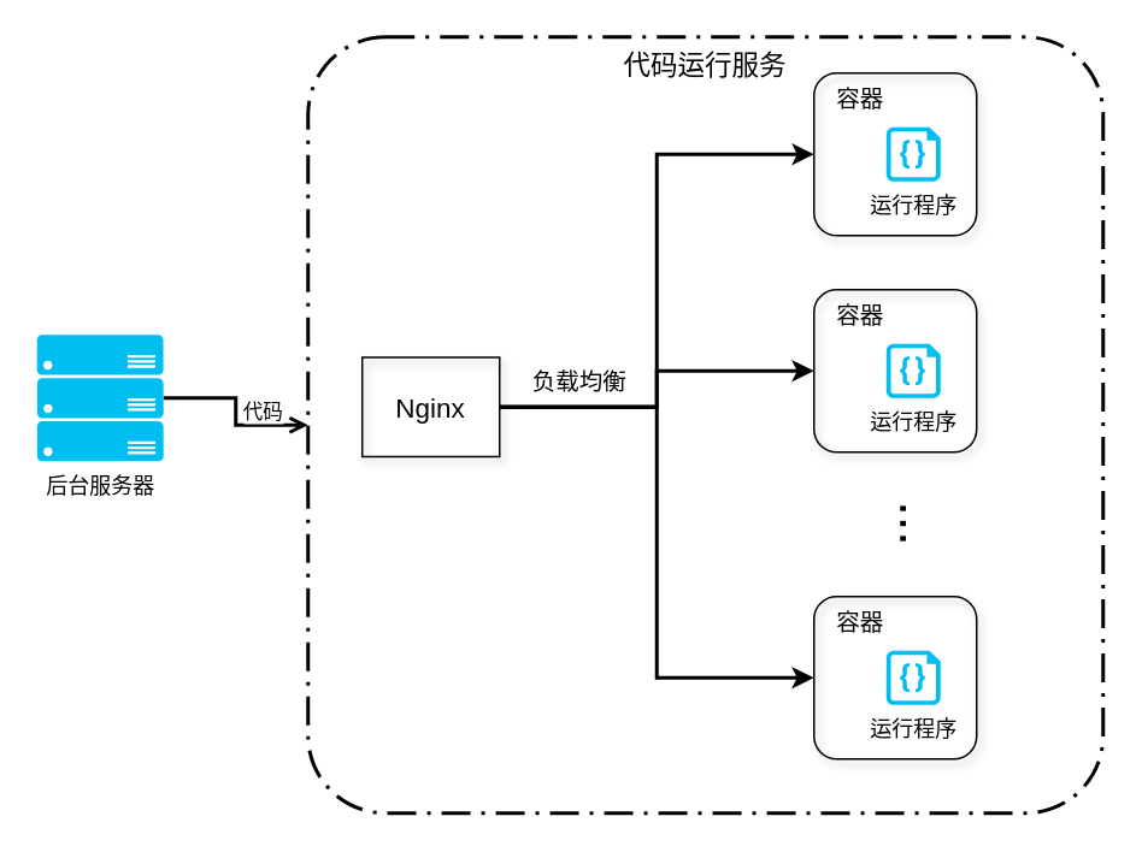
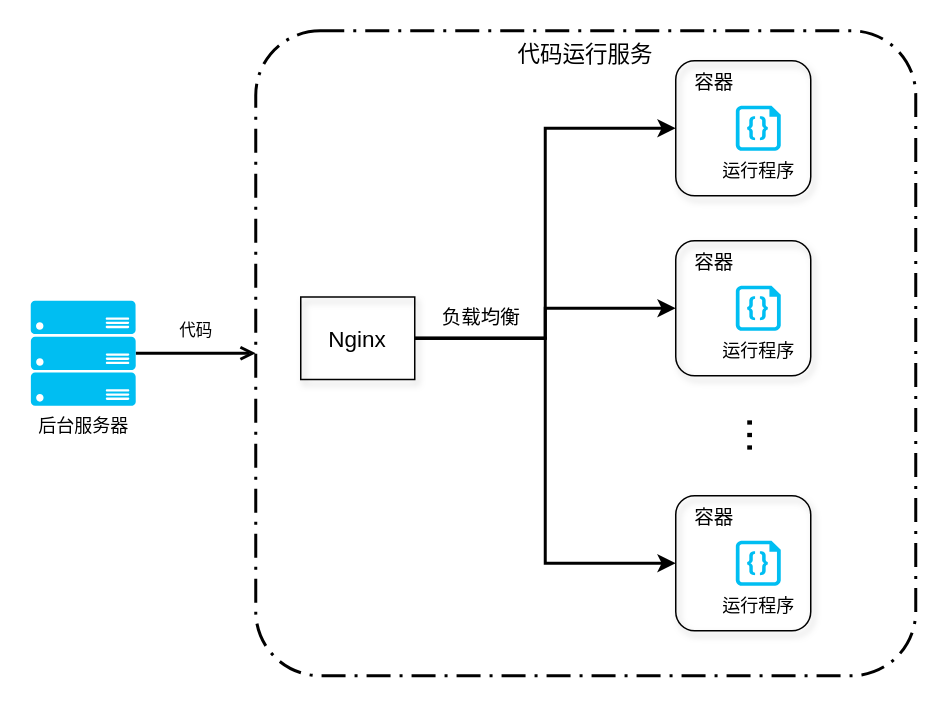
  <mxCell id="0" />
  <mxCell id="1" parent="0" />
  <mxCell id="2" value="代码运行服务" style="rounded=1;arcSize=10;dashed=1;fillColor=none;gradientColor=none;dashPattern=8 3 1 3;strokeWidth=2;shadow=0;glass=0;sketch=0;verticalAlign=top;fontSize=15;" vertex="1" parent="1"><mxGeometry x="170" y="20" width="440" height="430" as="geometry" /></mxCell>
  <mxCell id="3" value="代码" style="edgeStyle=orthogonalEdgeStyle;rounded=0;orthogonalLoop=1;jettySize=auto;html=1;entryX=0;entryY=0.5;entryDx=0;entryDy=0;strokeWidth=2;endArrow=open;" edge="1" parent="1" source="4" target="2"><mxGeometry y="15" relative="1" as="geometry"><mxPoint as="offset" /></mxGeometry></mxCell>
- <mxCell id="4" value="后台服务器" style="verticalLabelPosition=bottom;html=1;verticalAlign=top;align=center;strokeColor=none;fillColor=#00BEF2;shape=mxgraph.azure.server_rack;" vertex="1" parent="1"><mxGeometry x="20" y="185" width="70" height="70" as="geometry" /></mxCell>
+ <mxCell id="4" value="后台服务器" style="verticalLabelPosition=bottom;html=1;verticalAlign=top;align=center;strokeColor=none;fillColor=#00BEF2;shape=mxgraph.azure.server_rack;" vertex="1" parent="1"><mxGeometry x="20" y="200" width="70" height="70" as="geometry" /></mxCell>
  <mxCell id="5" value="&lt;font style=&quot;font-size: 13px&quot;&gt;&amp;nbsp; &amp;nbsp;容器&lt;/font&gt;" style="rounded=1;whiteSpace=wrap;html=1;sketch=0;shadow=1;glass=0;fillColor=none;align=left;horizontal=1;verticalAlign=top;arcSize=14;" vertex="1" parent="1"><mxGeometry x="450" y="40" width="90" height="90" as="geometry" /></mxCell>
  <mxCell id="6" value="运行程序" style="verticalLabelPosition=bottom;html=1;verticalAlign=top;align=center;strokeColor=none;fillColor=#00BEF2;shape=mxgraph.azure.code_file;pointerEvents=1;" vertex="1" parent="1"><mxGeometry x="490" y="70" width="30" height="30" as="geometry" /></mxCell>
  <mxCell id="7" style="edgeStyle=orthogonalEdgeStyle;rounded=0;orthogonalLoop=1;jettySize=auto;html=1;entryX=0;entryY=0.5;entryDx=0;entryDy=0;strokeWidth=2;" edge="1" parent="1" source="11" target="5"><mxGeometry relative="1" as="geometry" /></mxCell>
  <mxCell id="8" style="edgeStyle=orthogonalEdgeStyle;rounded=0;orthogonalLoop=1;jettySize=auto;html=1;strokeWidth=2;" edge="1" parent="1" source="11" target="12"><mxGeometry relative="1" as="geometry" /></mxCell>
  <mxCell id="9" style="edgeStyle=orthogonalEdgeStyle;rounded=0;orthogonalLoop=1;jettySize=auto;html=1;entryX=0;entryY=0.5;entryDx=0;entryDy=0;strokeWidth=2;" edge="1" parent="1" source="11" target="14"><mxGeometry relative="1" as="geometry" /></mxCell>
  <mxCell id="10" value="负载均衡" style="edgeLabel;html=1;align=center;verticalAlign=middle;resizable=0;points=[];fontSize=13;" vertex="1" connectable="0" parent="9"><mxGeometry x="-0.607" y="2" relative="1" as="geometry"><mxPoint x="-21" y="-13" as="offset" /></mxGeometry></mxCell>
  <mxCell id="11" value="&lt;font style=&quot;font-size: 15px&quot;&gt;Nginx&lt;/font&gt;" style="rounded=0;whiteSpace=wrap;html=1;shadow=1;glass=0;sketch=0;fillColor=none;" vertex="1" parent="1"><mxGeometry x="200" y="197.5" width="76" height="55" as="geometry" /></mxCell>
  <mxCell id="12" value="&lt;font style=&quot;font-size: 13px&quot;&gt;&amp;nbsp; &amp;nbsp;容器&lt;/font&gt;" style="rounded=1;whiteSpace=wrap;html=1;sketch=0;shadow=1;glass=0;fillColor=none;align=left;horizontal=1;verticalAlign=top;arcSize=14;" vertex="1" parent="1"><mxGeometry x="450" y="160" width="90" height="90" as="geometry" /></mxCell>
  <mxCell id="13" value="运行程序" style="verticalLabelPosition=bottom;html=1;verticalAlign=top;align=center;strokeColor=none;fillColor=#00BEF2;shape=mxgraph.azure.code_file;pointerEvents=1;" vertex="1" parent="1"><mxGeometry x="490" y="190" width="30" height="30" as="geometry" /></mxCell>
  <mxCell id="14" value="&lt;font style=&quot;font-size: 13px&quot;&gt;&amp;nbsp; &amp;nbsp;容器&lt;/font&gt;" style="rounded=1;whiteSpace=wrap;html=1;sketch=0;shadow=1;glass=0;fillColor=none;align=left;horizontal=1;verticalAlign=top;arcSize=14;" vertex="1" parent="1"><mxGeometry x="450" y="330" width="90" height="90" as="geometry" /></mxCell>
  <mxCell id="15" value="运行程序" style="verticalLabelPosition=bottom;html=1;verticalAlign=top;align=center;strokeColor=none;fillColor=#00BEF2;shape=mxgraph.azure.code_file;pointerEvents=1;" vertex="1" parent="1"><mxGeometry x="490" y="360" width="30" height="30" as="geometry" /></mxCell>
  <mxCell id="16" value="..." style="text;html=1;strokeColor=none;fillColor=none;align=center;verticalAlign=middle;whiteSpace=wrap;rounded=0;shadow=0;glass=0;sketch=0;fontSize=30;horizontal=0;" vertex="1" parent="1"><mxGeometry x="470" y="280" width="40" height="20" as="geometry" /></mxCell>
